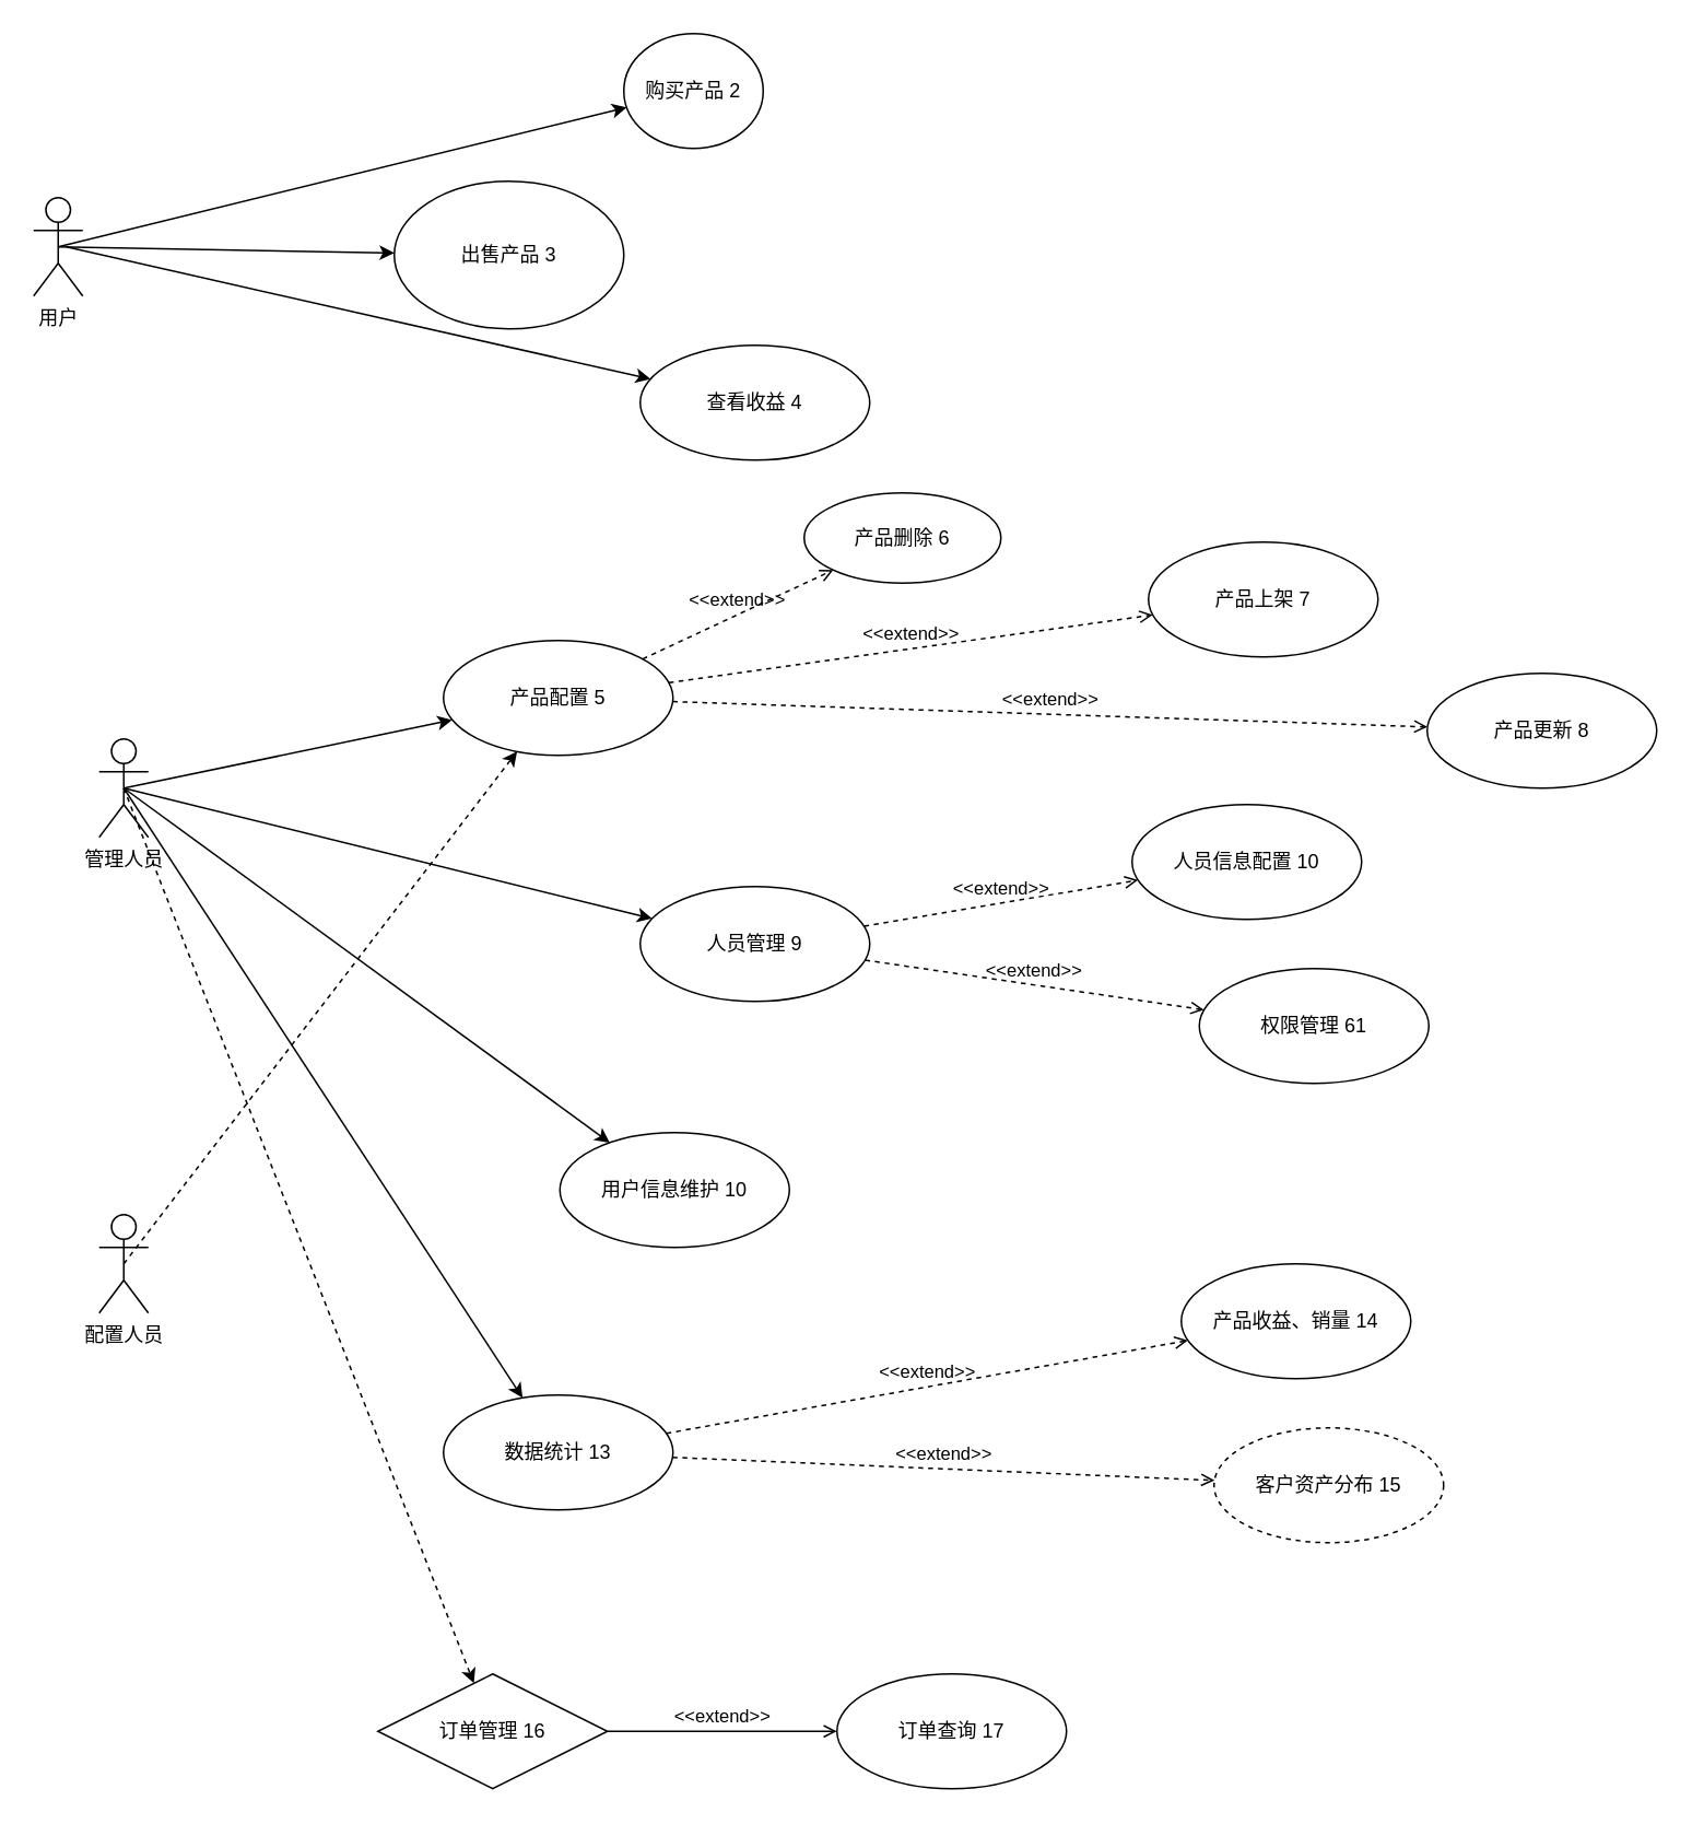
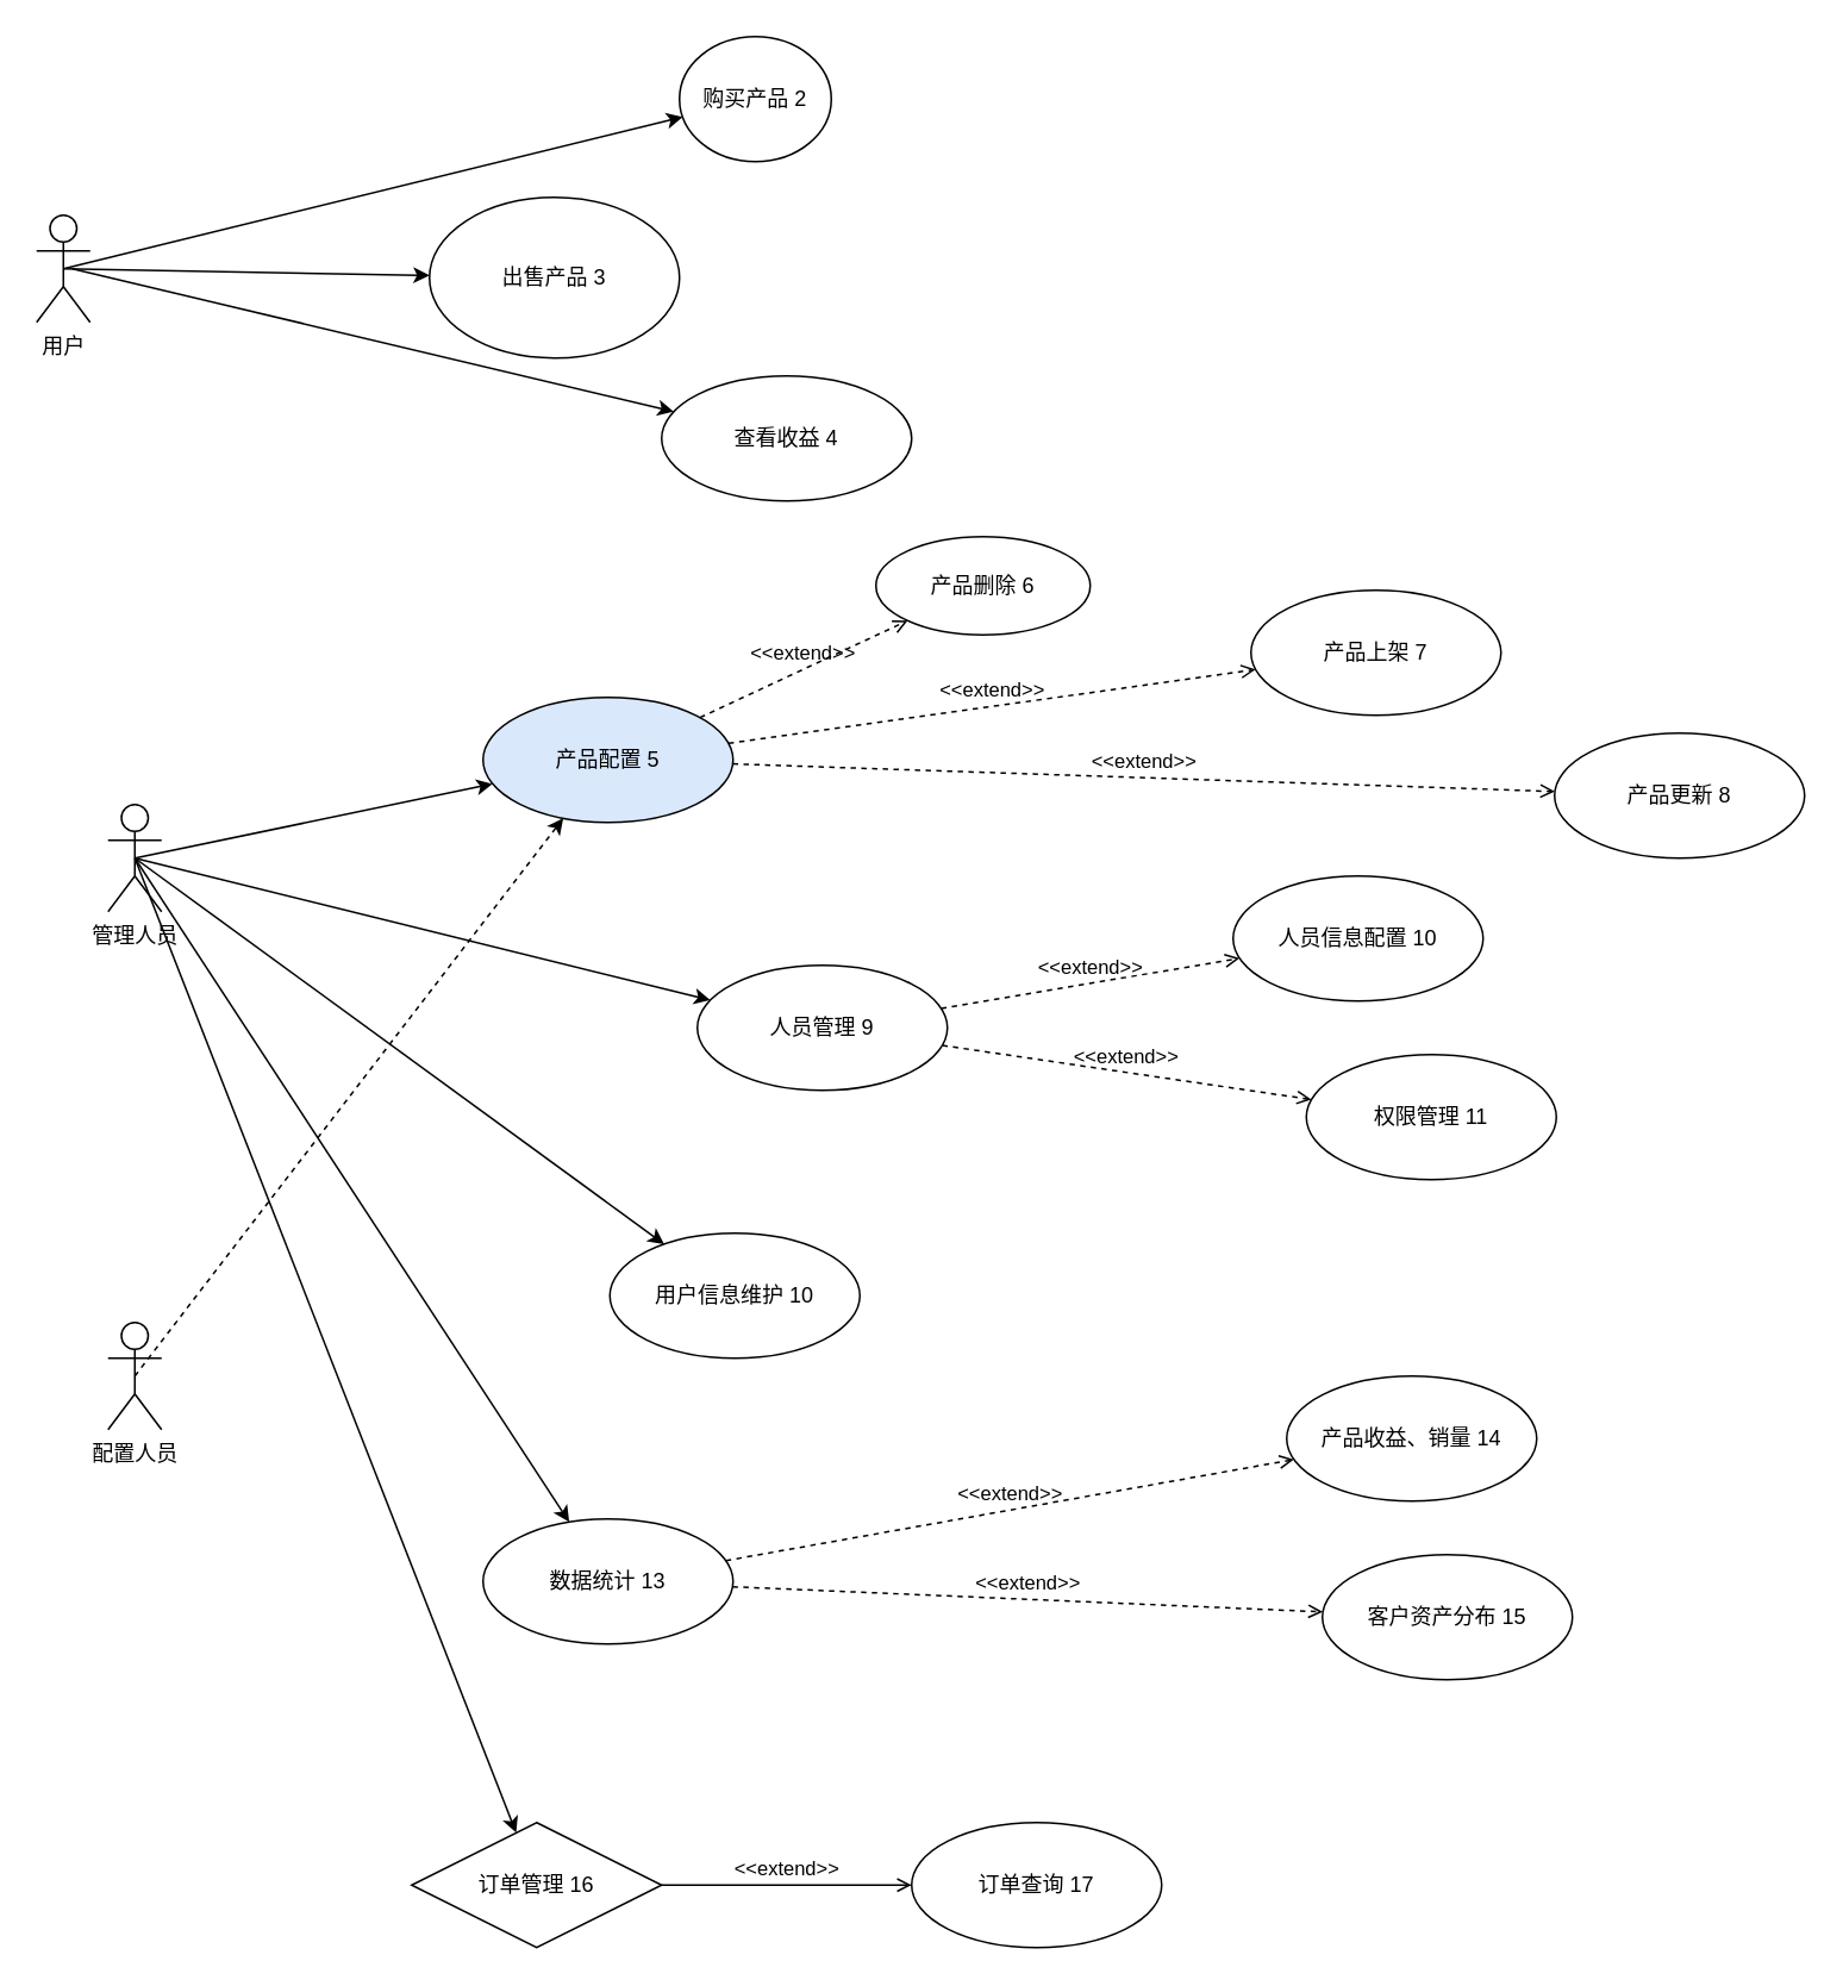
  <mxCell id="0" />
  <mxCell id="1" parent="0" />
  <mxCell id="2" value="用户" style="shape=umlActor;verticalLabelPosition=bottom;verticalAlign=top;html=1;" parent="1" vertex="1"><mxGeometry x="20" y="120" width="30" height="60" as="geometry" /></mxCell>
  <mxCell id="3" value="购买产品 2" style="ellipse;whiteSpace=wrap;html=1;" parent="1" vertex="1"><mxGeometry x="380" y="20" width="85" height="70" as="geometry" /></mxCell>
  <mxCell id="4" value="出售产品 3" style="ellipse;whiteSpace=wrap;html=1;" parent="1" vertex="1"><mxGeometry x="240" y="110" width="140" height="90" as="geometry" /></mxCell>
- <mxCell id="5" value="查看收益 4" style="ellipse;whiteSpace=wrap;html=1;" parent="1" vertex="1"><mxGeometry x="390" y="210" width="140" height="70" as="geometry" /></mxCell>
- <mxCell id="6" value="产品配置 5" style="ellipse;whiteSpace=wrap;html=1;" parent="1" vertex="1"><mxGeometry x="270" y="390" width="140" height="70" as="geometry" /></mxCell>
+ <mxCell id="5" value="查看收益 4" style="ellipse;whiteSpace=wrap;html=1;" parent="1" vertex="1"><mxGeometry x="370" y="210" width="140" height="70" as="geometry" /></mxCell>
+ <mxCell id="6" value="产品配置 5" style="ellipse;whiteSpace=wrap;html=1;fillColor=#dae8fc;" parent="1" vertex="1"><mxGeometry x="270" y="390" width="140" height="70" as="geometry" /></mxCell>
  <mxCell id="7" value="管理人员" style="shape=umlActor;verticalLabelPosition=bottom;verticalAlign=top;html=1;" parent="1" vertex="1"><mxGeometry x="60" y="450" width="30" height="60" as="geometry" /></mxCell>
  <mxCell id="8" value="产品上架 7&lt;span style=&quot;color: rgba(0, 0, 0, 0); font-family: monospace; font-size: 0px; text-align: start;&quot;&gt;%3CmxGraphModel%3E%3Croot%3E%3CmxCell%20id%3D%220%22%2F%3E%3CmxCell%20id%3D%221%22%20parent%3D%220%22%2F%3E%3CmxCell%20id%3D%222%22%20value%3D%22%E4%BA%A7%E5%93%81%E9%85%8D%E7%BD%AE%22%20style%3D%22ellipse%3BwhiteSpace%3Dwrap%3Bhtml%3D1%3B%22%20vertex%3D%221%22%20parent%3D%221%22%3E%3CmxGeometry%20x%3D%22320%22%20y%3D%22500%22%20width%3D%22140%22%20height%3D%2270%22%20as%3D%22geometry%22%2F%3E%3C%2FmxCell%3E%3C%2Froot%3E%3C%2FmxGraphModel%3E 7 7&amp;nbsp;&lt;/span&gt;" style="ellipse;whiteSpace=wrap;html=1;" parent="1" vertex="1"><mxGeometry x="700" y="330" width="140" height="70" as="geometry" /></mxCell>
  <mxCell id="9" value="产品更新 8&lt;span style=&quot;color: rgba(0, 0, 0, 0); font-family: monospace; font-size: 0px; text-align: start;&quot;&gt;%3CmxGraphModel%3E%3Croot%3E%3CmxCell%20id%3D%220%22%2F%3E%3CmxCell%20id%3D%221%22%20parent%3D%220%22%2F%3E%3CmxCell%20id%3D%222%22%20value%3D%22%E4%BA%A7%E5%93%81%E9%85%8D%E7%BD%AE%22%20style%3D%22ellipse%3BwhiteSpace%3Dwrap%3Bhtml%3D1%3B%22%20vertex%3D%221%22%20parent%3D%221%22%3E%3CmxGeometry%20x%3D%22320%22%20y%3D%22500%22%20width%3D%22140%22%20height%3D%2270%22%20as%3D%22geometry%22%2F%3E%3C%2FmxCell%3E%3C%2Froot%3E%3C%2FmxGraphModel%3E&amp;nbsp;&lt;/span&gt;" style="ellipse;whiteSpace=wrap;html=1;" parent="1" vertex="1"><mxGeometry x="870" y="410" width="140" height="70" as="geometry" /></mxCell>
  <mxCell id="10" value="产品删除 6" style="ellipse;whiteSpace=wrap;html=1;" parent="1" vertex="1"><mxGeometry x="490" y="300" width="120" height="55" as="geometry" /></mxCell>
  <mxCell id="11" value="人员管理 9" style="ellipse;whiteSpace=wrap;html=1;" parent="1" vertex="1"><mxGeometry x="390" y="540" width="140" height="70" as="geometry" /></mxCell>
  <mxCell id="12" value="人员信息配置 10&lt;span style=&quot;color: rgba(0, 0, 0, 0); font-family: monospace; font-size: 0px; text-align: start;&quot;&gt;%3CmxGraphModel%3E%3Croot%3E%3CmxCell%20id%3D%220%22%2F%3E%3CmxCell%20id%3D%221%22%20parent%3D%220%22%2F%3E%3CmxCell%20id%3D%222%22%20value%3D%22%E4%BA%BA%E5%91%98%E7%AE%A1%E7%90%86%22%20style%3D%22ellipse%3BwhiteSpace%3Dwrap%3Bhtml%3D1%3B%22%20vertex%3D%221%22%20parent%3D%221%22%3E%3CmxGeometry%20x%3D%22330%22%20y%3D%22630%22%20width%3D%22140%22%20height%3D%2270%22%20as%3D%22geometry%22%2F%3E%3C%2FmxCell%3E%3C%2Froot%3E%3C%2FmxGraphModel%3E&amp;nbsp;&lt;/span&gt;" style="ellipse;whiteSpace=wrap;html=1;" parent="1" vertex="1"><mxGeometry x="690" y="490" width="140" height="70" as="geometry" /></mxCell>
- <mxCell id="13" value="权限管理 61" style="ellipse;whiteSpace=wrap;html=1;" parent="1" vertex="1"><mxGeometry x="731" y="590" width="140" height="70" as="geometry" /></mxCell>
+ <mxCell id="13" value="权限管理 11" style="ellipse;whiteSpace=wrap;html=1;" parent="1" vertex="1"><mxGeometry x="731" y="590" width="140" height="70" as="geometry" /></mxCell>
  <mxCell id="14" value="用户信息维护 10" style="ellipse;whiteSpace=wrap;html=1;" parent="1" vertex="1"><mxGeometry x="341" y="690" width="140" height="70" as="geometry" /></mxCell>
  <mxCell id="15" value="数据统计 13&lt;span style=&quot;color: rgba(0, 0, 0, 0); font-family: monospace; font-size: 0px; text-align: start;&quot;&gt;%3CmxGraphModel%3E%3Croot%3E%3CmxCell%20id%3D%220%22%2F%3E%3CmxCell%20id%3D%221%22%20parent%3D%220%22%2F%3E%3CmxCell%20id%3D%222%22%20value%3D%22%E7%94%A8%E6%88%B7%E4%BF%A1%E6%81%AF%E7%BB%B4%E6%8A%A4%22%20style%3D%22ellipse%3BwhiteSpace%3Dwrap%3Bhtml%3D1%3B%22%20vertex%3D%221%22%20parent%3D%221%22%3E%3CmxGeometry%20x%3D%22330%22%20y%3D%22730%22%20width%3D%22140%22%20height%3D%2270%22%20as%3D%22geometry%22%2F%3E%3C%2FmxCell%3E%3C%2Froot%3E%3C%2FmxGraphModel%3E&lt;/span&gt;" style="ellipse;whiteSpace=wrap;html=1;" parent="1" vertex="1"><mxGeometry x="270" y="850" width="140" height="70" as="geometry" /></mxCell>
  <mxCell id="16" value="产品收益、销量 14" style="ellipse;whiteSpace=wrap;html=1;" parent="1" vertex="1"><mxGeometry x="720" y="770" width="140" height="70" as="geometry" /></mxCell>
- <mxCell id="17" value="客户资产分布 15" style="ellipse;whiteSpace=wrap;html=1;dashed=1;" parent="1" vertex="1"><mxGeometry x="740" y="870" width="140" height="70" as="geometry" /></mxCell>
+ <mxCell id="17" value="客户资产分布 15" style="ellipse;whiteSpace=wrap;html=1;" parent="1" vertex="1"><mxGeometry x="740" y="870" width="140" height="70" as="geometry" /></mxCell>
  <mxCell id="18" value="订单管理 16" style="rhombus;whiteSpace=wrap;html=1;" parent="1" vertex="1"><mxGeometry x="230" y="1020" width="140" height="70" as="geometry" /></mxCell>
  <mxCell id="19" value="订单查询 17" style="ellipse;whiteSpace=wrap;html=1;" parent="1" vertex="1"><mxGeometry x="510" y="1020" width="140" height="70" as="geometry" /></mxCell>
  <mxCell id="20" value="" style="rounded=0;orthogonalLoop=1;jettySize=auto;html=1;exitX=0.5;exitY=0.5;exitDx=0;exitDy=0;exitPerimeter=0;" parent="1" source="2" target="3" edge="1"><mxGeometry relative="1" as="geometry"><mxPoint x="45" y="160" as="sourcePoint" /><mxPoint x="267.722" y="12.895" as="targetPoint" /></mxGeometry></mxCell>
  <mxCell id="21" value="" style="rounded=0;orthogonalLoop=1;jettySize=auto;html=1;exitX=0.5;exitY=0.5;exitDx=0;exitDy=0;exitPerimeter=0;" parent="1" source="2" target="4" edge="1"><mxGeometry relative="1" as="geometry"><mxPoint x="55" y="170" as="sourcePoint" /><mxPoint x="277.722" y="22.895" as="targetPoint" /></mxGeometry></mxCell>
  <mxCell id="22" value="" style="rounded=0;orthogonalLoop=1;jettySize=auto;html=1;" parent="1" target="5" edge="1"><mxGeometry relative="1" as="geometry"><mxPoint x="40" y="150" as="sourcePoint" /><mxPoint x="287.722" y="32.895" as="targetPoint" /></mxGeometry></mxCell>
  <mxCell id="23" value="" style="rounded=0;orthogonalLoop=1;jettySize=auto;html=1;exitX=0.5;exitY=0.5;exitDx=0;exitDy=0;exitPerimeter=0;" parent="1" source="7" target="6" edge="1"><mxGeometry relative="1" as="geometry"><mxPoint x="80" y="481.92" as="sourcePoint" /><mxPoint x="285.038" y="478.078" as="targetPoint" /></mxGeometry></mxCell>
  <mxCell id="24" value="" style="rounded=0;orthogonalLoop=1;jettySize=auto;html=1;exitX=0.5;exitY=0.5;exitDx=0;exitDy=0;exitPerimeter=0;" parent="1" source="7" target="11" edge="1"><mxGeometry relative="1" as="geometry"><mxPoint x="85" y="490" as="sourcePoint" /><mxPoint x="250.532" y="479.308" as="targetPoint" /></mxGeometry></mxCell>
  <mxCell id="25" value="" style="rounded=0;orthogonalLoop=1;jettySize=auto;html=1;exitX=0.5;exitY=0.5;exitDx=0;exitDy=0;exitPerimeter=0;" parent="1" source="7" target="14" edge="1"><mxGeometry relative="1" as="geometry"><mxPoint x="95" y="500" as="sourcePoint" /><mxPoint x="260.532" y="489.308" as="targetPoint" /></mxGeometry></mxCell>
  <mxCell id="26" value="配置人员" style="shape=umlActor;verticalLabelPosition=bottom;verticalAlign=top;html=1;outlineConnect=0;" parent="1" vertex="1"><mxGeometry x="60" y="740" width="30" height="60" as="geometry" /></mxCell>
  <mxCell id="27" value="" style="rounded=0;orthogonalLoop=1;jettySize=auto;html=1;exitX=0.5;exitY=0.5;exitDx=0;exitDy=0;exitPerimeter=0;dashed=1;" parent="1" source="26" target="6" edge="1"><mxGeometry relative="1" as="geometry"><mxPoint x="105" y="510" as="sourcePoint" /><mxPoint x="270.532" y="499.308" as="targetPoint" /></mxGeometry></mxCell>
  <mxCell id="28" value="" style="rounded=0;orthogonalLoop=1;jettySize=auto;html=1;exitX=0.5;exitY=0.5;exitDx=0;exitDy=0;exitPerimeter=0;" parent="1" source="7" target="15" edge="1"><mxGeometry relative="1" as="geometry"><mxPoint x="125" y="530" as="sourcePoint" /><mxPoint x="290.532" y="519.308" as="targetPoint" /></mxGeometry></mxCell>
- <mxCell id="29" value="" style="rounded=0;orthogonalLoop=1;jettySize=auto;html=1;exitX=0.5;exitY=0.5;exitDx=0;exitDy=0;exitPerimeter=0;dashed=1;" parent="1" source="7" target="18" edge="1"><mxGeometry relative="1" as="geometry"><mxPoint x="135" y="540" as="sourcePoint" /><mxPoint x="300.532" y="529.308" as="targetPoint" /></mxGeometry></mxCell>
+ <mxCell id="29" value="" style="rounded=0;orthogonalLoop=1;jettySize=auto;html=1;exitX=0.5;exitY=0.5;exitDx=0;exitDy=0;exitPerimeter=0;" parent="1" source="7" target="18" edge="1"><mxGeometry relative="1" as="geometry"><mxPoint x="135" y="540" as="sourcePoint" /><mxPoint x="300.532" y="529.308" as="targetPoint" /></mxGeometry></mxCell>
  <mxCell id="30" value="&amp;lt;&amp;lt;extend&amp;gt;&amp;gt;" style="html=1;verticalAlign=bottom;labelBackgroundColor=none;endArrow=open;endFill=0;dashed=1;rounded=0;" parent="1" source="6" target="10" edge="1"><mxGeometry width="160" relative="1" as="geometry"><mxPoint x="440" y="450" as="sourcePoint" /><mxPoint x="580" y="450" as="targetPoint" /></mxGeometry></mxCell>
  <mxCell id="31" value="&amp;lt;&amp;lt;extend&amp;gt;&amp;gt;" style="html=1;verticalAlign=bottom;labelBackgroundColor=none;endArrow=open;endFill=0;dashed=1;rounded=0;" parent="1" source="6" target="8" edge="1"><mxGeometry width="160" relative="1" as="geometry"><mxPoint x="404.31" y="412.918" as="sourcePoint" /><mxPoint x="515.823" y="367.163" as="targetPoint" /></mxGeometry></mxCell>
  <mxCell id="32" value="&amp;lt;&amp;lt;extend&amp;gt;&amp;gt;" style="html=1;verticalAlign=bottom;labelBackgroundColor=none;endArrow=open;endFill=0;dashed=1;rounded=0;" parent="1" source="6" target="9" edge="1"><mxGeometry width="160" relative="1" as="geometry"><mxPoint x="414.31" y="422.918" as="sourcePoint" /><mxPoint x="525.823" y="377.163" as="targetPoint" /></mxGeometry></mxCell>
  <mxCell id="33" value="&amp;lt;&amp;lt;extend&amp;gt;&amp;gt;" style="html=1;verticalAlign=bottom;labelBackgroundColor=none;endArrow=open;endFill=0;dashed=1;rounded=0;" parent="1" source="11" target="12" edge="1"><mxGeometry width="160" relative="1" as="geometry"><mxPoint x="404.31" y="412.918" as="sourcePoint" /><mxPoint x="515.823" y="367.163" as="targetPoint" /></mxGeometry></mxCell>
  <mxCell id="34" value="&amp;lt;&amp;lt;extend&amp;gt;&amp;gt;" style="html=1;verticalAlign=bottom;labelBackgroundColor=none;endArrow=open;endFill=0;dashed=1;rounded=0;" parent="1" source="11" target="13" edge="1"><mxGeometry width="160" relative="1" as="geometry"><mxPoint x="536.511" y="574.088" as="sourcePoint" /><mxPoint x="703.592" y="546.068" as="targetPoint" /></mxGeometry></mxCell>
  <mxCell id="35" value="&amp;lt;&amp;lt;extend&amp;gt;&amp;gt;" style="html=1;verticalAlign=bottom;labelBackgroundColor=none;endArrow=open;endFill=0;dashed=1;rounded=0;" parent="1" source="15" target="16" edge="1"><mxGeometry width="160" relative="1" as="geometry"><mxPoint x="536.511" y="574.088" as="sourcePoint" /><mxPoint x="703.592" y="546.068" as="targetPoint" /></mxGeometry></mxCell>
  <mxCell id="36" value="&amp;lt;&amp;lt;extend&amp;gt;&amp;gt;" style="html=1;verticalAlign=bottom;labelBackgroundColor=none;endArrow=open;endFill=0;dashed=1;rounded=0;" parent="1" source="15" target="17" edge="1"><mxGeometry width="160" relative="1" as="geometry"><mxPoint x="415.957" y="883.278" as="sourcePoint" /><mxPoint x="734.045" y="826.725" as="targetPoint" /></mxGeometry></mxCell>
  <mxCell id="37" value="&amp;lt;&amp;lt;extend&amp;gt;&amp;gt;" style="html=1;verticalAlign=bottom;labelBackgroundColor=none;endArrow=open;endFill=0;dashed=0;rounded=0;" parent="1" source="18" target="19" edge="1"><mxGeometry width="160" relative="1" as="geometry"><mxPoint x="425.957" y="893.278" as="sourcePoint" /><mxPoint x="744.045" y="836.725" as="targetPoint" /></mxGeometry></mxCell>
